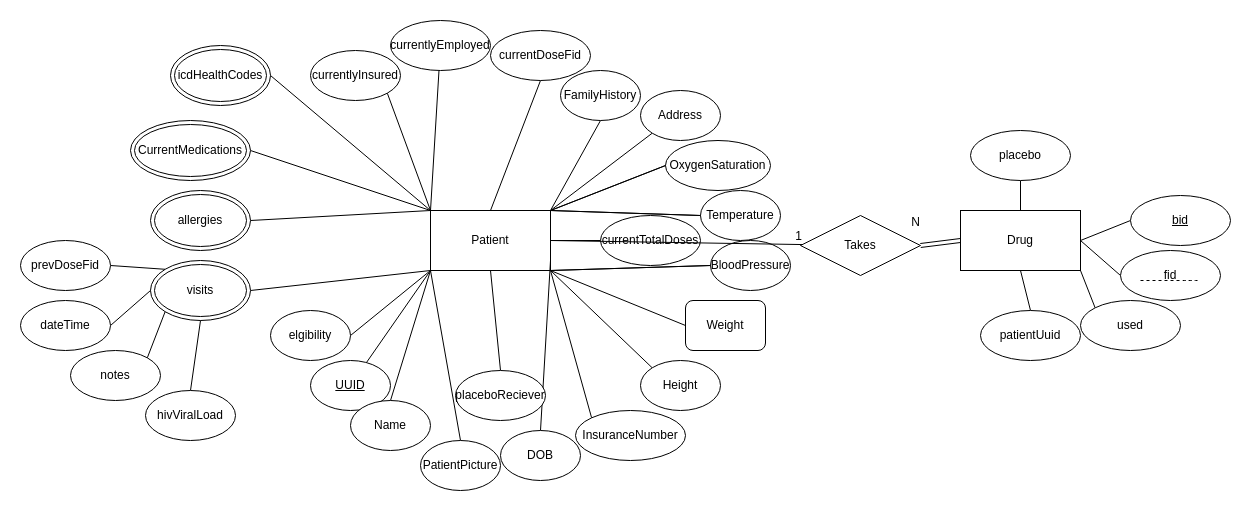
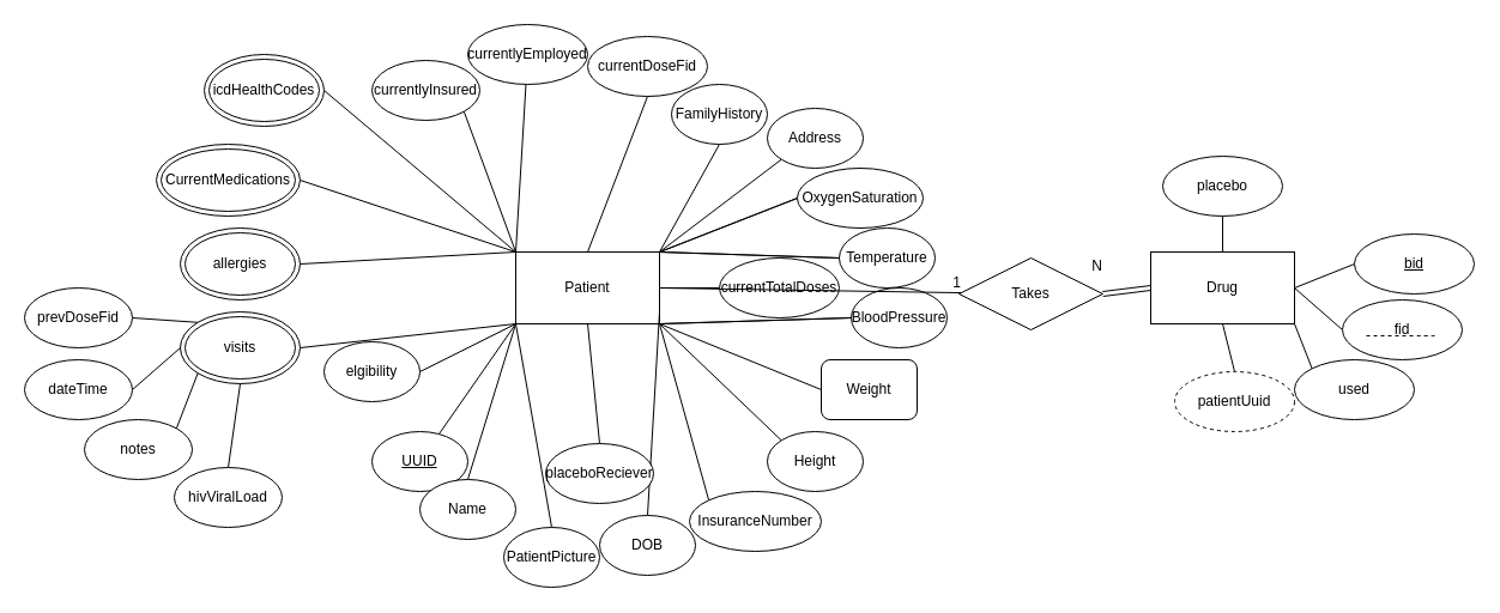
  <mxCell id="0" />
  <mxCell id="1" parent="0" />
  <mxCell id="2" style="rounded=0;orthogonalLoop=1;jettySize=auto;html=1;exitX=0;exitY=1;exitDx=0;exitDy=0;endArrow=none;endFill=0;" edge="1" parent="1" source="3" target="4"><mxGeometry relative="1" as="geometry" /></mxCell>
  <mxCell id="3" value="Patient" style="rounded=0;whiteSpace=wrap;html=1;" vertex="1" parent="1"><mxGeometry x="430" y="210" width="120" height="60" as="geometry" /></mxCell>
  <mxCell id="4" value="&lt;u&gt;UUID&lt;/u&gt;" style="ellipse;whiteSpace=wrap;html=1;" vertex="1" parent="1"><mxGeometry x="310" y="360" width="80" height="50" as="geometry" /></mxCell>
  <mxCell id="5" style="rounded=0;orthogonalLoop=1;jettySize=auto;html=1;exitX=0.5;exitY=0;exitDx=0;exitDy=0;endArrow=none;endFill=0;entryX=0;entryY=1;entryDx=0;entryDy=0;" edge="1" parent="1" source="6" target="3"><mxGeometry relative="1" as="geometry" /></mxCell>
  <mxCell id="6" value="Name" style="ellipse;whiteSpace=wrap;html=1;" vertex="1" parent="1"><mxGeometry x="350" y="400" width="80" height="50" as="geometry" /></mxCell>
  <mxCell id="7" style="rounded=0;orthogonalLoop=1;jettySize=auto;html=1;exitX=0.5;exitY=0;exitDx=0;exitDy=0;endArrow=none;endFill=0;" edge="1" parent="1" source="8"><mxGeometry relative="1" as="geometry"><mxPoint x="550" y="260" as="targetPoint" /></mxGeometry></mxCell>
  <mxCell id="8" value="DOB" style="ellipse;whiteSpace=wrap;html=1;" vertex="1" parent="1"><mxGeometry x="500" y="430" width="80" height="50" as="geometry" /></mxCell>
  <mxCell id="9" style="rounded=0;orthogonalLoop=1;jettySize=auto;html=1;exitX=0;exitY=0;exitDx=0;exitDy=0;endArrow=none;endFill=0;" edge="1" parent="1" source="10"><mxGeometry relative="1" as="geometry"><mxPoint x="550" y="270" as="targetPoint" /></mxGeometry></mxCell>
  <mxCell id="10" value="InsuranceNumber" style="ellipse;whiteSpace=wrap;html=1;" vertex="1" parent="1"><mxGeometry x="575" y="410" width="110" height="50" as="geometry" /></mxCell>
  <mxCell id="11" style="rounded=0;orthogonalLoop=1;jettySize=auto;html=1;exitX=0;exitY=0;exitDx=0;exitDy=0;endArrow=none;endFill=0;" edge="1" parent="1" source="12"><mxGeometry relative="1" as="geometry"><mxPoint x="550" y="270" as="targetPoint" /></mxGeometry></mxCell>
  <mxCell id="12" value="Height" style="ellipse;whiteSpace=wrap;html=1;" vertex="1" parent="1"><mxGeometry x="640" y="360" width="80" height="50" as="geometry" /></mxCell>
  <mxCell id="13" style="rounded=0;orthogonalLoop=1;jettySize=auto;html=1;exitX=0;exitY=0.5;exitDx=0;exitDy=0;entryX=1;entryY=1;entryDx=0;entryDy=0;endArrow=none;endFill=0;" edge="1" parent="1" source="14" target="3"><mxGeometry relative="1" as="geometry" /></mxCell>
  <mxCell id="14" value="Weight" style="whiteSpace=wrap;html=1;rounded=1;" vertex="1" parent="1"><mxGeometry x="685" y="300" width="80" height="50" as="geometry" /></mxCell>
  <mxCell id="15" style="rounded=0;orthogonalLoop=1;jettySize=auto;html=1;exitX=0;exitY=0.5;exitDx=0;exitDy=0;entryX=1;entryY=1;entryDx=0;entryDy=0;endArrow=none;endFill=0;" edge="1" parent="1" source="16" target="3"><mxGeometry relative="1" as="geometry" /></mxCell>
  <mxCell id="16" value="BloodPressure" style="ellipse;whiteSpace=wrap;html=1;" vertex="1" parent="1"><mxGeometry x="710" y="240" width="80" height="50" as="geometry" /></mxCell>
  <mxCell id="17" style="rounded=0;orthogonalLoop=1;jettySize=auto;html=1;exitX=0;exitY=0.5;exitDx=0;exitDy=0;entryX=1;entryY=0;entryDx=0;entryDy=0;endArrow=none;endFill=0;" edge="1" parent="1" source="18" target="3"><mxGeometry relative="1" as="geometry" /></mxCell>
  <mxCell id="18" value="Temperature" style="ellipse;whiteSpace=wrap;html=1;" vertex="1" parent="1"><mxGeometry x="700" y="190" width="80" height="50" as="geometry" /></mxCell>
  <mxCell id="19" style="rounded=0;orthogonalLoop=1;jettySize=auto;html=1;exitX=0;exitY=0.5;exitDx=0;exitDy=0;entryX=1;entryY=0;entryDx=0;entryDy=0;endArrow=none;endFill=0;" edge="1" parent="1" source="20" target="3"><mxGeometry relative="1" as="geometry" /></mxCell>
  <mxCell id="20" value="OxygenSaturation" style="ellipse;whiteSpace=wrap;html=1;" vertex="1" parent="1"><mxGeometry x="665" y="140" width="105" height="50" as="geometry" /></mxCell>
  <mxCell id="21" style="rounded=0;orthogonalLoop=1;jettySize=auto;html=1;exitX=0;exitY=1;exitDx=0;exitDy=0;entryX=1;entryY=0;entryDx=0;entryDy=0;endArrow=none;endFill=0;" edge="1" parent="1" source="22" target="3"><mxGeometry relative="1" as="geometry" /></mxCell>
  <mxCell id="22" value="Address" style="ellipse;whiteSpace=wrap;html=1;" vertex="1" parent="1"><mxGeometry x="640" y="90" width="80" height="50" as="geometry" /></mxCell>
  <mxCell id="23" style="rounded=0;orthogonalLoop=1;jettySize=auto;html=1;endArrow=none;endFill=0;" edge="1" parent="1" source="24"><mxGeometry relative="1" as="geometry"><mxPoint x="430" y="210" as="targetPoint" /></mxGeometry></mxCell>
  <mxCell id="24" value="currentlyEmployed" style="ellipse;whiteSpace=wrap;html=1;" vertex="1" parent="1"><mxGeometry x="390" y="20" width="100" height="50" as="geometry" /></mxCell>
  <mxCell id="25" style="rounded=0;orthogonalLoop=1;jettySize=auto;html=1;exitX=0.5;exitY=1;exitDx=0;exitDy=0;entryX=1;entryY=0;entryDx=0;entryDy=0;endArrow=none;endFill=0;" edge="1" parent="1" source="26" target="3"><mxGeometry relative="1" as="geometry" /></mxCell>
  <mxCell id="26" value="FamilyHistory" style="ellipse;whiteSpace=wrap;html=1;" vertex="1" parent="1"><mxGeometry x="560" y="70" width="80" height="50" as="geometry" /></mxCell>
  <mxCell id="27" style="rounded=0;orthogonalLoop=1;jettySize=auto;html=1;exitX=1;exitY=1;exitDx=0;exitDy=0;entryX=0;entryY=0;entryDx=0;entryDy=0;endArrow=none;endFill=0;" edge="1" parent="1" source="28" target="3"><mxGeometry relative="1" as="geometry" /></mxCell>
  <mxCell id="28" value="currentlyInsured" style="ellipse;whiteSpace=wrap;html=1;" vertex="1" parent="1"><mxGeometry x="310" y="50" width="90" height="50" as="geometry" /></mxCell>
  <mxCell id="29" style="rounded=0;orthogonalLoop=1;jettySize=auto;html=1;exitX=1;exitY=0.5;exitDx=0;exitDy=0;endArrow=none;endFill=0;" edge="1" parent="1" source="45"><mxGeometry relative="1" as="geometry"><mxPoint x="430" y="210" as="targetPoint" /><mxPoint x="230" y="145" as="sourcePoint" /></mxGeometry></mxCell>
  <mxCell id="30" style="rounded=0;orthogonalLoop=1;jettySize=auto;html=1;exitX=1;exitY=0.5;exitDx=0;exitDy=0;entryX=0;entryY=0;entryDx=0;entryDy=0;endArrow=none;endFill=0;" edge="1" parent="1" source="46" target="3"><mxGeometry relative="1" as="geometry"><mxPoint x="170" y="245" as="sourcePoint" /></mxGeometry></mxCell>
  <mxCell id="31" style="rounded=0;orthogonalLoop=1;jettySize=auto;html=1;exitX=1;exitY=0.5;exitDx=0;exitDy=0;entryX=0;entryY=1;entryDx=0;entryDy=0;endArrow=none;endFill=0;" edge="1" parent="1" source="47" target="3"><mxGeometry relative="1" as="geometry"><mxPoint x="180" y="335" as="sourcePoint" /></mxGeometry></mxCell>
  <mxCell id="32" style="rounded=0;orthogonalLoop=1;jettySize=auto;html=1;exitX=1;exitY=0.5;exitDx=0;exitDy=0;entryX=0;entryY=1;entryDx=0;entryDy=0;endArrow=none;endFill=0;" edge="1" parent="1" source="33" target="3"><mxGeometry relative="1" as="geometry" /></mxCell>
- <mxCell id="33" value="elgibility" style="ellipse;whiteSpace=wrap;html=1;" vertex="1" parent="1"><mxGeometry x="270" y="310" width="80" height="50" as="geometry" /></mxCell>
+ <mxCell id="33" value="elgibility" style="ellipse;whiteSpace=wrap;html=1;" vertex="1" parent="1"><mxGeometry x="270" y="285" width="80" height="50" as="geometry" /></mxCell>
  <mxCell id="34" style="rounded=0;orthogonalLoop=1;jettySize=auto;html=1;exitX=0.5;exitY=0;exitDx=0;exitDy=0;entryX=0;entryY=1;entryDx=0;entryDy=0;endArrow=none;endFill=0;" edge="1" parent="1" source="35" target="3"><mxGeometry relative="1" as="geometry" /></mxCell>
  <mxCell id="35" value="PatientPicture" style="ellipse;whiteSpace=wrap;html=1;" vertex="1" parent="1"><mxGeometry x="420" y="440" width="80" height="50" as="geometry" /></mxCell>
  <mxCell id="36" style="rounded=0;orthogonalLoop=1;jettySize=auto;html=1;exitX=0;exitY=0.5;exitDx=0;exitDy=0;entryX=1;entryY=1;entryDx=0;entryDy=0;endArrow=none;endFill=0;" edge="1" parent="1"><mxGeometry relative="1" as="geometry"><mxPoint x="710.1" y="265" as="sourcePoint" /><mxPoint x="550.1" y="270" as="targetPoint" /></mxGeometry></mxCell>
  <mxCell id="37" style="rounded=0;orthogonalLoop=1;jettySize=auto;html=1;exitX=0;exitY=0.5;exitDx=0;exitDy=0;entryX=1;entryY=0;entryDx=0;entryDy=0;endArrow=none;endFill=0;" edge="1" parent="1"><mxGeometry relative="1" as="geometry"><mxPoint x="700.1" y="215" as="sourcePoint" /><mxPoint x="550.1" y="210" as="targetPoint" /></mxGeometry></mxCell>
  <mxCell id="38" style="rounded=0;orthogonalLoop=1;jettySize=auto;html=1;exitX=0;exitY=0.5;exitDx=0;exitDy=0;entryX=1;entryY=0;entryDx=0;entryDy=0;endArrow=none;endFill=0;" edge="1" parent="1"><mxGeometry relative="1" as="geometry"><mxPoint x="665.1" y="165" as="sourcePoint" /><mxPoint x="550.1" y="210" as="targetPoint" /></mxGeometry></mxCell>
  <mxCell id="39" style="rounded=0;orthogonalLoop=1;jettySize=auto;html=1;exitX=0.5;exitY=0;exitDx=0;exitDy=0;entryX=0.5;entryY=1;entryDx=0;entryDy=0;endArrow=none;endFill=0;" edge="1" parent="1" source="40" target="3"><mxGeometry relative="1" as="geometry" /></mxCell>
  <mxCell id="40" value="placeboReciever" style="ellipse;whiteSpace=wrap;html=1;" vertex="1" parent="1"><mxGeometry x="455" y="370" width="90" height="50" as="geometry" /></mxCell>
  <mxCell id="41" style="rounded=0;orthogonalLoop=1;jettySize=auto;html=1;exitX=0;exitY=0.5;exitDx=0;exitDy=0;entryX=1;entryY=0.5;entryDx=0;entryDy=0;endArrow=none;endFill=0;" edge="1" parent="1" source="42" target="3"><mxGeometry relative="1" as="geometry" /></mxCell>
  <mxCell id="42" value="currentTotalDoses" style="ellipse;whiteSpace=wrap;html=1;" vertex="1" parent="1"><mxGeometry x="600" y="215" width="100" height="50" as="geometry" /></mxCell>
  <mxCell id="43" style="rounded=0;orthogonalLoop=1;jettySize=auto;html=1;exitX=0.5;exitY=1;exitDx=0;exitDy=0;entryX=0.5;entryY=0;entryDx=0;entryDy=0;endArrow=none;endFill=0;" edge="1" parent="1" source="44" target="3"><mxGeometry relative="1" as="geometry" /></mxCell>
  <mxCell id="44" value="currentDoseFid" style="ellipse;whiteSpace=wrap;html=1;" vertex="1" parent="1"><mxGeometry x="490" y="30" width="100" height="50" as="geometry" /></mxCell>
  <mxCell id="45" value="icdHealthCodes" style="ellipse;shape=doubleEllipse;whiteSpace=wrap;html=1;" vertex="1" parent="1"><mxGeometry x="170" y="45" width="100" height="60" as="geometry" /></mxCell>
  <mxCell id="46" value="allergies" style="ellipse;shape=doubleEllipse;whiteSpace=wrap;html=1;" vertex="1" parent="1"><mxGeometry x="150" y="190" width="100" height="60" as="geometry" /></mxCell>
  <mxCell id="47" value="visits" style="ellipse;shape=doubleEllipse;whiteSpace=wrap;html=1;" vertex="1" parent="1"><mxGeometry x="150" y="260" width="100" height="60" as="geometry" /></mxCell>
  <mxCell id="48" style="rounded=0;orthogonalLoop=1;jettySize=auto;html=1;exitX=1;exitY=0.5;exitDx=0;exitDy=0;entryX=0;entryY=0;entryDx=0;entryDy=0;endArrow=none;endFill=0;" edge="1" parent="1" source="49" target="3"><mxGeometry relative="1" as="geometry" /></mxCell>
  <mxCell id="49" value="CurrentMedications" style="ellipse;shape=doubleEllipse;whiteSpace=wrap;html=1;" vertex="1" parent="1"><mxGeometry x="130" y="120" width="120" height="60" as="geometry" /></mxCell>
  <mxCell id="50" style="rounded=0;orthogonalLoop=1;jettySize=auto;html=1;exitX=1;exitY=0.5;exitDx=0;exitDy=0;entryX=0;entryY=0;entryDx=0;entryDy=0;endArrow=none;endFill=0;" edge="1" parent="1" source="51" target="47"><mxGeometry relative="1" as="geometry" /></mxCell>
  <mxCell id="51" value="prevDoseFid" style="ellipse;whiteSpace=wrap;html=1;" vertex="1" parent="1"><mxGeometry y="240" width="90" height="50" as="geometry" x="20" /></mxCell>
  <mxCell id="52" style="rounded=0;orthogonalLoop=1;jettySize=auto;html=1;exitX=1;exitY=0.5;exitDx=0;exitDy=0;entryX=0;entryY=0.5;entryDx=0;entryDy=0;endArrow=none;endFill=0;" edge="1" parent="1" source="53" target="47"><mxGeometry relative="1" as="geometry" /></mxCell>
  <mxCell id="53" value="dateTime" style="ellipse;whiteSpace=wrap;html=1;" vertex="1" parent="1"><mxGeometry y="300" width="90" height="50" as="geometry" x="20" /></mxCell>
  <mxCell id="54" style="rounded=0;orthogonalLoop=1;jettySize=auto;html=1;exitX=1;exitY=0;exitDx=0;exitDy=0;entryX=0;entryY=1;entryDx=0;entryDy=0;endArrow=none;endFill=0;" edge="1" parent="1" source="55" target="47"><mxGeometry relative="1" as="geometry" /></mxCell>
  <mxCell id="55" value="notes" style="ellipse;whiteSpace=wrap;html=1;" vertex="1" parent="1"><mxGeometry x="70" y="350" width="90" height="50" as="geometry" /></mxCell>
  <mxCell id="56" style="rounded=0;orthogonalLoop=1;jettySize=auto;html=1;exitX=0.5;exitY=0;exitDx=0;exitDy=0;entryX=0.5;entryY=1;entryDx=0;entryDy=0;endArrow=none;endFill=0;" edge="1" parent="1" source="57" target="47"><mxGeometry relative="1" as="geometry" /></mxCell>
  <mxCell id="57" value="hivViralLoad" style="ellipse;whiteSpace=wrap;html=1;" vertex="1" parent="1"><mxGeometry x="145" y="390" width="90" height="50" as="geometry" /></mxCell>
  <mxCell id="58" value="Drug" style="rounded=0;whiteSpace=wrap;html=1;" vertex="1" parent="1"><mxGeometry x="960" y="210" width="120" height="60" as="geometry" /></mxCell>
  <mxCell id="59" style="rounded=0;orthogonalLoop=1;jettySize=auto;html=1;exitX=0.5;exitY=1;exitDx=0;exitDy=0;entryX=0.5;entryY=0;entryDx=0;entryDy=0;endArrow=none;endFill=0;" edge="1" parent="1" source="60" target="58"><mxGeometry relative="1" as="geometry" /></mxCell>
  <mxCell id="60" value="placebo" style="ellipse;whiteSpace=wrap;html=1;" vertex="1" parent="1"><mxGeometry x="970" y="130" width="100" height="50" as="geometry" /></mxCell>
  <mxCell id="61" style="rounded=0;orthogonalLoop=1;jettySize=auto;html=1;exitX=0;exitY=0.5;exitDx=0;exitDy=0;entryX=1;entryY=0.5;entryDx=0;entryDy=0;endArrow=none;endFill=0;" edge="1" parent="1" source="62" target="58"><mxGeometry relative="1" as="geometry" /></mxCell>
  <mxCell id="62" value="&lt;u&gt;bid&lt;/u&gt;" style="ellipse;whiteSpace=wrap;html=1;" vertex="1" parent="1"><mxGeometry x="1130" y="195" width="100" height="50" as="geometry" /></mxCell>
  <mxCell id="63" style="rounded=0;orthogonalLoop=1;jettySize=auto;html=1;exitX=0;exitY=0.5;exitDx=0;exitDy=0;endArrow=none;endFill=0;" edge="1" parent="1" source="64"><mxGeometry relative="1" as="geometry"><mxPoint x="1080" y="240" as="targetPoint" /></mxGeometry></mxCell>
  <mxCell id="64" value="fid" style="ellipse;whiteSpace=wrap;html=1;" vertex="1" parent="1"><mxGeometry x="1120" y="250" width="100" height="50" as="geometry" /></mxCell>
  <mxCell id="65" style="rounded=0;orthogonalLoop=1;jettySize=auto;html=1;exitX=0.5;exitY=0;exitDx=0;exitDy=0;entryX=0.5;entryY=1;entryDx=0;entryDy=0;endArrow=none;endFill=0;" edge="1" parent="1" source="66" target="58"><mxGeometry relative="1" as="geometry" /></mxCell>
- <mxCell id="66" value="patientUuid" style="ellipse;whiteSpace=wrap;html=1;" vertex="1" parent="1"><mxGeometry x="980" y="310" width="100" height="50" as="geometry" /></mxCell>
+ <mxCell id="66" value="patientUuid" style="ellipse;whiteSpace=wrap;html=1;dashed=1;" vertex="1" parent="1"><mxGeometry x="980" y="310" width="100" height="50" as="geometry" /></mxCell>
  <mxCell id="67" style="rounded=0;orthogonalLoop=1;jettySize=auto;html=1;exitX=0;exitY=0;exitDx=0;exitDy=0;endArrow=none;endFill=0;" edge="1" parent="1" source="68"><mxGeometry relative="1" as="geometry"><mxPoint x="1080" y="270" as="targetPoint" /></mxGeometry></mxCell>
  <mxCell id="68" value="used" style="ellipse;whiteSpace=wrap;html=1;" vertex="1" parent="1"><mxGeometry x="1080" y="300" width="100" height="50" as="geometry" /></mxCell>
  <mxCell id="69" value="" style="endArrow=none;dashed=1;html=1;" edge="1" parent="1"><mxGeometry width="50" height="50" relative="1" as="geometry"><mxPoint x="1140" y="280" as="sourcePoint" /><mxPoint x="1200" y="280" as="targetPoint" /><Array as="points"><mxPoint x="1190" y="280" /></Array></mxGeometry></mxCell>
  <mxCell id="70" value="Takes" style="shape=rhombus;perimeter=rhombusPerimeter;whiteSpace=wrap;html=1;align=center;" vertex="1" parent="1"><mxGeometry x="800" y="215" width="120" height="60" as="geometry" /></mxCell>
  <mxCell id="71" value="" style="shape=link;html=1;rounded=0;endArrow=none;endFill=0;entryX=0;entryY=0.5;entryDx=0;entryDy=0;exitX=1;exitY=0.5;exitDx=0;exitDy=0;" edge="1" parent="1" source="70" target="58"><mxGeometry relative="1" as="geometry"><mxPoint x="1040" y="635" as="sourcePoint" /><mxPoint x="1090" y="570" as="targetPoint" /></mxGeometry></mxCell>
  <mxCell id="72" value="N" style="resizable=0;html=1;align=right;verticalAlign=bottom;" connectable="0" vertex="1" parent="71"><mxGeometry x="1" relative="1" as="geometry"><mxPoint x="-40" y="-10" as="offset" /></mxGeometry></mxCell>
  <mxCell id="73" value="" style="endArrow=none;html=1;rounded=0;exitX=1;exitY=0.5;exitDx=0;exitDy=0;" edge="1" parent="1" source="3" target="70"><mxGeometry relative="1" as="geometry"><mxPoint x="895" y="765" as="sourcePoint" /><mxPoint x="925" y="765" as="targetPoint" /></mxGeometry></mxCell>
  <mxCell id="74" value="1" style="resizable=0;html=1;align=right;verticalAlign=bottom;" connectable="0" vertex="1" parent="73"><mxGeometry x="1" relative="1" as="geometry" /></mxCell>
